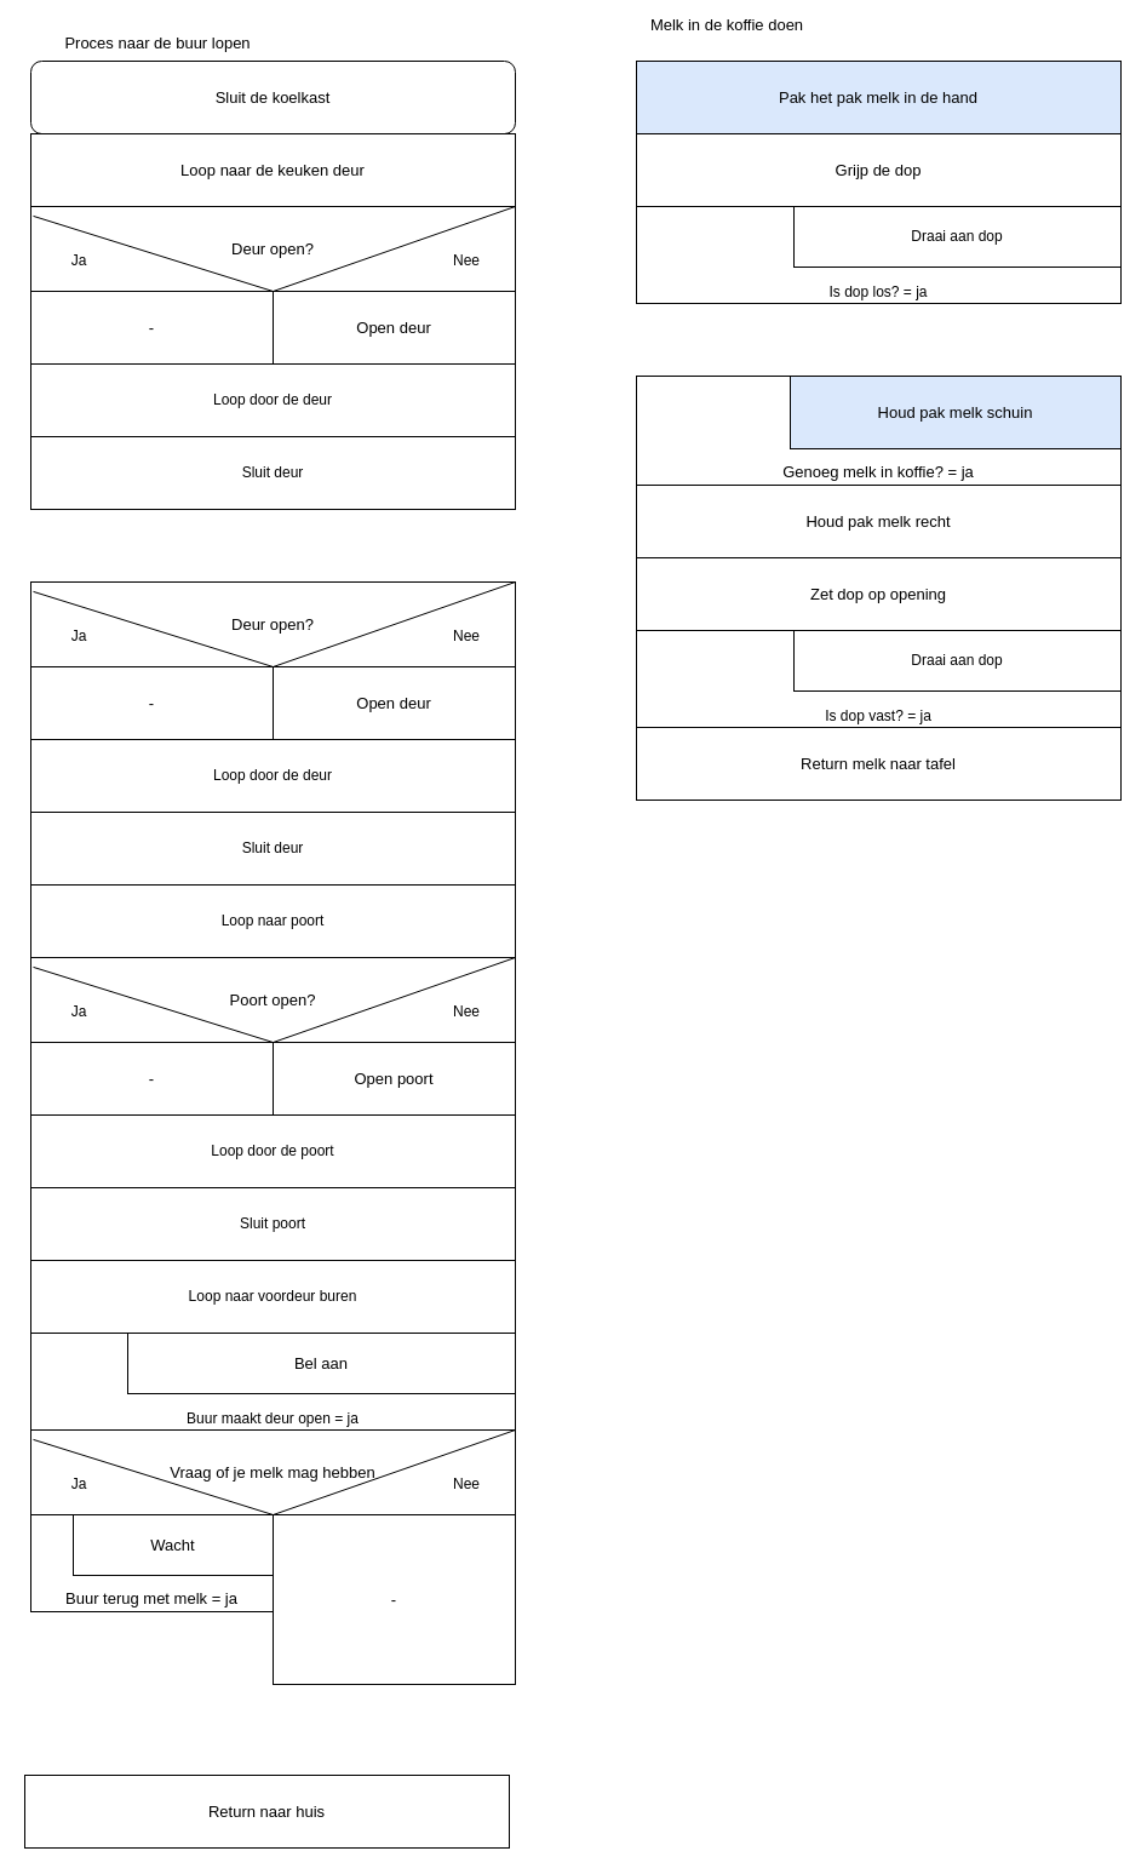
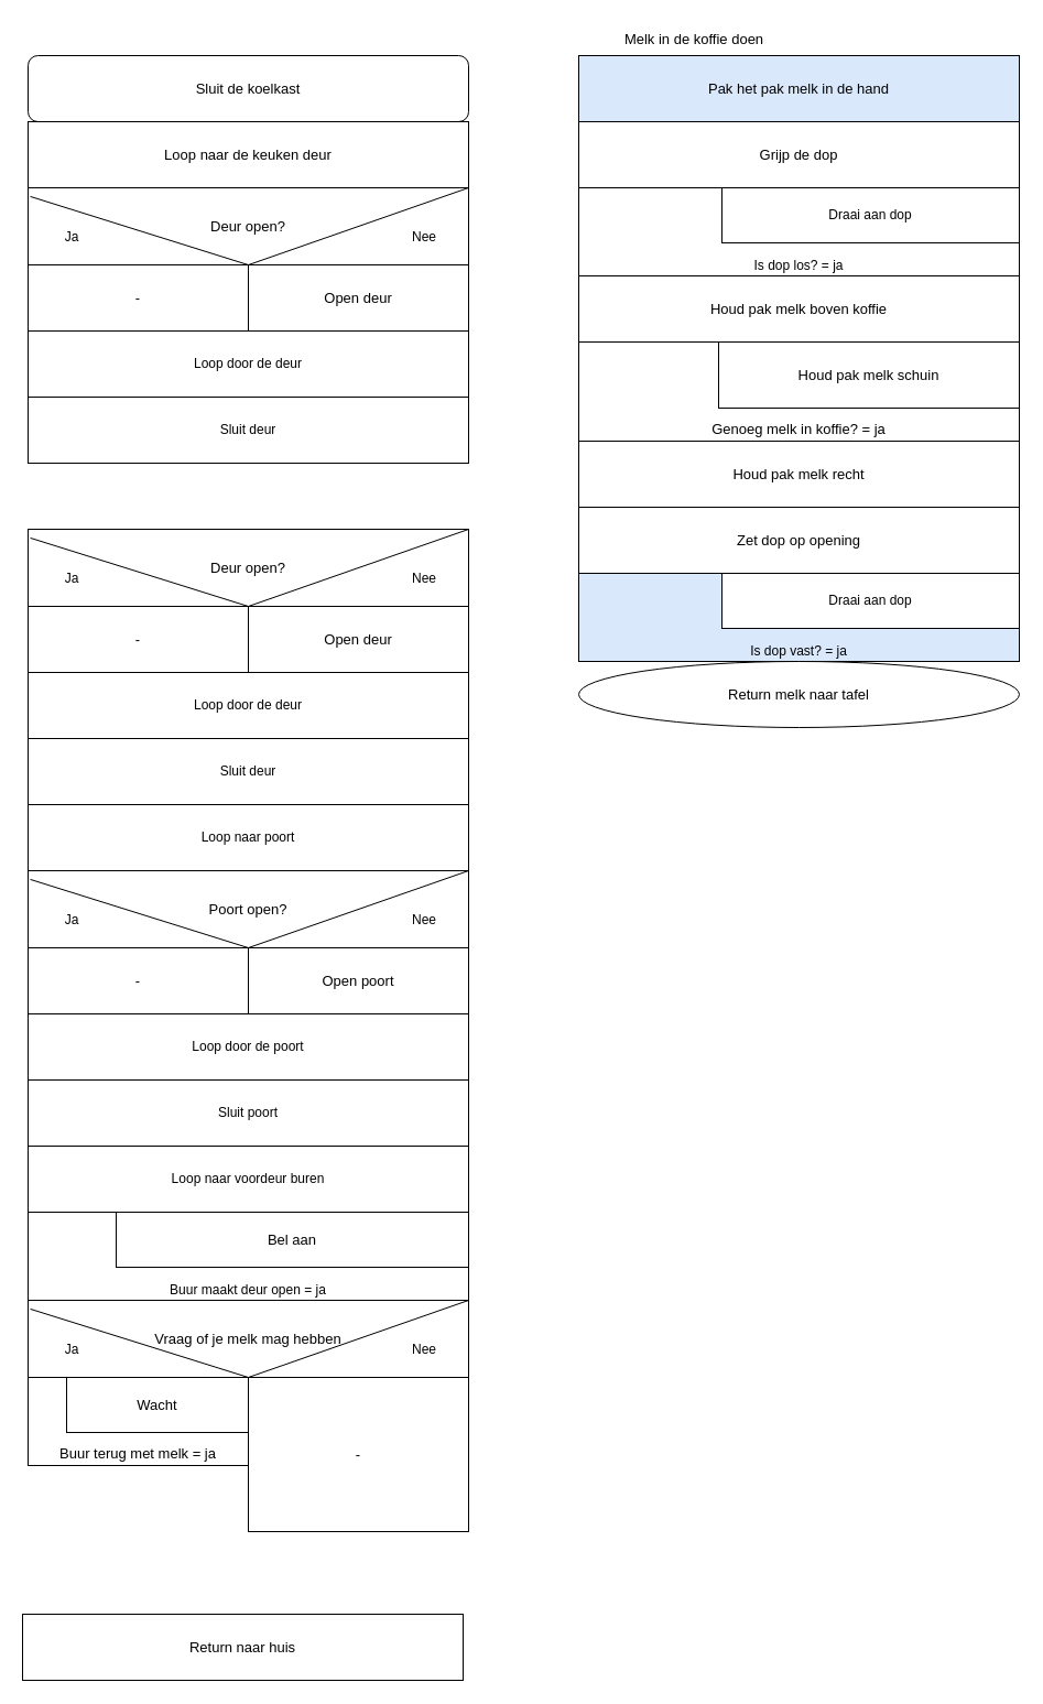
  <mxCell id="0" />
  <mxCell id="1" parent="0" />
  <mxCell id="2" value="&lt;span style=&quot;font-size: 13px&quot;&gt;Sluit de koelkast&lt;/span&gt;" style="whiteSpace=wrap;html=1;rounded=1;" parent="1" vertex="1"><mxGeometry x="25" y="50" width="400" height="60" as="geometry" /></mxCell>
  <mxCell id="3" value="&lt;font style=&quot;font-size: 13px&quot;&gt;Loop naar de keuken deur&lt;/font&gt;" style="rounded=0;whiteSpace=wrap;html=1;" parent="1" vertex="1"><mxGeometry x="25" y="110" width="400" height="60" as="geometry" /></mxCell>
  <mxCell id="4" value="&lt;font style=&quot;font-size: 13px&quot;&gt;Deur open?&lt;/font&gt;" style="rounded=0;whiteSpace=wrap;html=1;" parent="1" vertex="1"><mxGeometry x="25" y="170" width="400" height="70" as="geometry" /></mxCell>
  <mxCell id="5" value="&lt;font style=&quot;font-size: 13px&quot;&gt;-&lt;/font&gt;" style="rounded=0;whiteSpace=wrap;html=1;" parent="1" vertex="1"><mxGeometry x="25" y="240" width="200" height="60" as="geometry" /></mxCell>
  <mxCell id="6" value="Sluit deur" style="rounded=0;whiteSpace=wrap;html=1;" parent="1" vertex="1"><mxGeometry x="25" y="360" width="400" height="60" as="geometry" /></mxCell>
- <mxCell id="7" value="Proces naar de buur lopen" style="text;html=1;strokeColor=none;fillColor=none;align=center;verticalAlign=middle;whiteSpace=wrap;rounded=0;fontSize=13;" parent="1" vertex="1"><mxGeometry x="25" y="20" width="210" height="30" as="geometry" /></mxCell>
  <mxCell id="8" value="Loop door de deur" style="rounded=0;whiteSpace=wrap;html=1;" parent="1" vertex="1"><mxGeometry x="25" y="300" width="400" height="60" as="geometry" /></mxCell>
  <mxCell id="9" value="" style="endArrow=none;html=1;exitX=0.5;exitY=1;exitDx=0;exitDy=0;entryX=1;entryY=0;entryDx=0;entryDy=0;" parent="1" source="4" target="4" edge="1"><mxGeometry width="50" height="50" relative="1" as="geometry"><mxPoint x="205" y="350" as="sourcePoint" /><mxPoint x="255" y="300" as="targetPoint" /></mxGeometry></mxCell>
  <mxCell id="10" value="" style="endArrow=none;html=1;exitX=0.005;exitY=0.113;exitDx=0;exitDy=0;exitPerimeter=0;entryX=0.5;entryY=1;entryDx=0;entryDy=0;" parent="1" source="4" target="4" edge="1"><mxGeometry width="50" height="50" relative="1" as="geometry"><mxPoint x="205" y="350" as="sourcePoint" /><mxPoint x="255" y="300" as="targetPoint" /></mxGeometry></mxCell>
  <mxCell id="11" value="Ja" style="text;html=1;strokeColor=none;fillColor=none;align=center;verticalAlign=middle;whiteSpace=wrap;rounded=0;" parent="1" vertex="1"><mxGeometry x="35" y="200" width="60" height="30" as="geometry" /></mxCell>
  <mxCell id="12" value="Nee" style="text;html=1;strokeColor=none;fillColor=none;align=center;verticalAlign=middle;whiteSpace=wrap;rounded=0;" parent="1" vertex="1"><mxGeometry x="355" y="200" width="60" height="30" as="geometry" /></mxCell>
  <mxCell id="13" value="&lt;font style=&quot;font-size: 13px&quot;&gt;Open deur&lt;/font&gt;" style="rounded=0;whiteSpace=wrap;html=1;" parent="1" vertex="1"><mxGeometry x="225" y="240" width="200" height="60" as="geometry" /></mxCell>
  <mxCell id="14" value="&lt;font style=&quot;font-size: 13px&quot;&gt;Deur open?&lt;/font&gt;" style="rounded=0;whiteSpace=wrap;html=1;" parent="1" vertex="1"><mxGeometry x="25" y="480" width="400" height="70" as="geometry" /></mxCell>
  <mxCell id="15" value="&lt;font style=&quot;font-size: 13px&quot;&gt;-&lt;/font&gt;" style="rounded=0;whiteSpace=wrap;html=1;" parent="1" vertex="1"><mxGeometry x="25" y="550" width="200" height="60" as="geometry" /></mxCell>
  <mxCell id="16" value="Sluit deur" style="rounded=0;whiteSpace=wrap;html=1;" parent="1" vertex="1"><mxGeometry x="25" y="670" width="400" height="60" as="geometry" /></mxCell>
  <mxCell id="17" value="Loop door de deur" style="rounded=0;whiteSpace=wrap;html=1;" parent="1" vertex="1"><mxGeometry x="25" y="610" width="400" height="60" as="geometry" /></mxCell>
  <mxCell id="18" value="" style="endArrow=none;html=1;exitX=0.5;exitY=1;exitDx=0;exitDy=0;entryX=1;entryY=0;entryDx=0;entryDy=0;" parent="1" source="14" target="14" edge="1"><mxGeometry width="50" height="50" relative="1" as="geometry"><mxPoint x="205" y="660" as="sourcePoint" /><mxPoint x="255" y="610" as="targetPoint" /></mxGeometry></mxCell>
  <mxCell id="19" value="" style="endArrow=none;html=1;exitX=0.005;exitY=0.113;exitDx=0;exitDy=0;exitPerimeter=0;entryX=0.5;entryY=1;entryDx=0;entryDy=0;" parent="1" source="14" target="14" edge="1"><mxGeometry width="50" height="50" relative="1" as="geometry"><mxPoint x="205" y="660" as="sourcePoint" /><mxPoint x="255" y="610" as="targetPoint" /></mxGeometry></mxCell>
  <mxCell id="20" value="Ja" style="text;html=1;strokeColor=none;fillColor=none;align=center;verticalAlign=middle;whiteSpace=wrap;rounded=0;" parent="1" vertex="1"><mxGeometry x="35" y="510" width="60" height="30" as="geometry" /></mxCell>
  <mxCell id="21" value="Nee" style="text;html=1;strokeColor=none;fillColor=none;align=center;verticalAlign=middle;whiteSpace=wrap;rounded=0;" parent="1" vertex="1"><mxGeometry x="355" y="510" width="60" height="30" as="geometry" /></mxCell>
  <mxCell id="22" value="&lt;font style=&quot;font-size: 13px&quot;&gt;Open deur&lt;/font&gt;" style="rounded=0;whiteSpace=wrap;html=1;" parent="1" vertex="1"><mxGeometry x="225" y="550" width="200" height="60" as="geometry" /></mxCell>
  <mxCell id="23" value="Loop naar poort" style="rounded=0;whiteSpace=wrap;html=1;" parent="1" vertex="1"><mxGeometry x="25" y="730" width="400" height="60" as="geometry" /></mxCell>
  <mxCell id="24" value="&lt;font style=&quot;font-size: 13px&quot;&gt;Poort open?&lt;/font&gt;" style="rounded=0;whiteSpace=wrap;html=1;" parent="1" vertex="1"><mxGeometry x="25" y="790" width="400" height="70" as="geometry" /></mxCell>
  <mxCell id="25" value="&lt;font style=&quot;font-size: 13px&quot;&gt;-&lt;/font&gt;" style="rounded=0;whiteSpace=wrap;html=1;" parent="1" vertex="1"><mxGeometry x="25" y="860" width="200" height="60" as="geometry" /></mxCell>
  <mxCell id="26" value="Sluit poort" style="rounded=0;whiteSpace=wrap;html=1;" parent="1" vertex="1"><mxGeometry x="25" y="980" width="400" height="60" as="geometry" /></mxCell>
  <mxCell id="27" value="Loop door de poort" style="rounded=0;whiteSpace=wrap;html=1;" parent="1" vertex="1"><mxGeometry x="25" y="920" width="400" height="60" as="geometry" /></mxCell>
  <mxCell id="28" value="" style="endArrow=none;html=1;exitX=0.5;exitY=1;exitDx=0;exitDy=0;entryX=1;entryY=0;entryDx=0;entryDy=0;" parent="1" source="24" target="24" edge="1"><mxGeometry width="50" height="50" relative="1" as="geometry"><mxPoint x="205" y="970" as="sourcePoint" /><mxPoint x="255" y="920" as="targetPoint" /></mxGeometry></mxCell>
  <mxCell id="29" value="" style="endArrow=none;html=1;exitX=0.005;exitY=0.113;exitDx=0;exitDy=0;exitPerimeter=0;entryX=0.5;entryY=1;entryDx=0;entryDy=0;" parent="1" source="24" target="24" edge="1"><mxGeometry width="50" height="50" relative="1" as="geometry"><mxPoint x="205" y="970" as="sourcePoint" /><mxPoint x="255" y="920" as="targetPoint" /></mxGeometry></mxCell>
  <mxCell id="30" value="Ja" style="text;html=1;strokeColor=none;fillColor=none;align=center;verticalAlign=middle;whiteSpace=wrap;rounded=0;" parent="1" vertex="1"><mxGeometry x="35" y="820" width="60" height="30" as="geometry" /></mxCell>
  <mxCell id="31" value="Nee" style="text;html=1;strokeColor=none;fillColor=none;align=center;verticalAlign=middle;whiteSpace=wrap;rounded=0;" parent="1" vertex="1"><mxGeometry x="355" y="820" width="60" height="30" as="geometry" /></mxCell>
  <mxCell id="32" value="&lt;font style=&quot;font-size: 13px&quot;&gt;Open poort&lt;/font&gt;" style="rounded=0;whiteSpace=wrap;html=1;" parent="1" vertex="1"><mxGeometry x="225" y="860" width="200" height="60" as="geometry" /></mxCell>
  <mxCell id="33" value="Loop naar voordeur buren" style="rounded=0;whiteSpace=wrap;html=1;" parent="1" vertex="1"><mxGeometry x="25" y="1040" width="400" height="60" as="geometry" /></mxCell>
  <mxCell id="34" value="Buur maakt deur open = ja" style="rounded=0;whiteSpace=wrap;html=1;verticalAlign=bottom;" vertex="1" parent="1"><mxGeometry x="25" y="1100" width="400" height="80" as="geometry" /></mxCell>
  <mxCell id="35" value="&lt;font style=&quot;font-size: 13px&quot;&gt;Bel aan&lt;/font&gt;" style="rounded=0;whiteSpace=wrap;html=1;" vertex="1" parent="1"><mxGeometry x="105" y="1100" width="320" height="50" as="geometry" /></mxCell>
  <mxCell id="36" value="&lt;font style=&quot;font-size: 13px&quot;&gt;Vraag of je melk mag hebben&lt;/font&gt;" style="rounded=0;whiteSpace=wrap;html=1;" vertex="1" parent="1"><mxGeometry x="25" y="1180" width="400" height="70" as="geometry" /></mxCell>
  <mxCell id="37" value="&lt;font style=&quot;font-size: 13px&quot;&gt;Buur terug met melk = ja&lt;/font&gt;" style="rounded=0;whiteSpace=wrap;html=1;verticalAlign=bottom;" vertex="1" parent="1"><mxGeometry x="25" y="1250" width="200" height="80" as="geometry" /></mxCell>
  <mxCell id="38" value="" style="endArrow=none;html=1;exitX=0.5;exitY=1;exitDx=0;exitDy=0;entryX=1;entryY=0;entryDx=0;entryDy=0;" edge="1" source="36" target="36" parent="1"><mxGeometry width="50" height="50" relative="1" as="geometry"><mxPoint x="205" y="1360" as="sourcePoint" /><mxPoint x="255" y="1310" as="targetPoint" /></mxGeometry></mxCell>
  <mxCell id="39" value="" style="endArrow=none;html=1;exitX=0.005;exitY=0.113;exitDx=0;exitDy=0;exitPerimeter=0;entryX=0.5;entryY=1;entryDx=0;entryDy=0;" edge="1" source="36" target="36" parent="1"><mxGeometry width="50" height="50" relative="1" as="geometry"><mxPoint x="205" y="1360" as="sourcePoint" /><mxPoint x="255" y="1310" as="targetPoint" /></mxGeometry></mxCell>
  <mxCell id="40" value="Ja" style="text;html=1;strokeColor=none;fillColor=none;align=center;verticalAlign=middle;whiteSpace=wrap;rounded=0;" vertex="1" parent="1"><mxGeometry x="35" y="1210" width="60" height="30" as="geometry" /></mxCell>
  <mxCell id="41" value="Nee" style="text;html=1;strokeColor=none;fillColor=none;align=center;verticalAlign=middle;whiteSpace=wrap;rounded=0;" vertex="1" parent="1"><mxGeometry x="355" y="1210" width="60" height="30" as="geometry" /></mxCell>
  <mxCell id="42" value="&lt;font style=&quot;font-size: 13px&quot;&gt;-&lt;/font&gt;" style="rounded=0;whiteSpace=wrap;html=1;" vertex="1" parent="1"><mxGeometry x="225" y="1250" width="200" height="140" as="geometry" /></mxCell>
  <mxCell id="43" value="&lt;font style=&quot;font-size: 13px&quot;&gt;Return naar huis&lt;/font&gt;" style="rounded=0;whiteSpace=wrap;html=1;" vertex="1" parent="1"><mxGeometry x="20" y="1465" width="400" height="60" as="geometry" /></mxCell>
  <mxCell id="44" value="&lt;span style=&quot;font-size: 13px&quot;&gt;Pak het pak melk in de hand&lt;/span&gt;" style="rounded=0;whiteSpace=wrap;html=1;fillColor=#dae8fc;" vertex="1" parent="1"><mxGeometry x="525" y="50" width="400" height="60" as="geometry" /></mxCell>
- <mxCell id="45" value="Melk in de koffie doen" style="text;html=1;strokeColor=none;fillColor=none;align=center;verticalAlign=middle;whiteSpace=wrap;rounded=0;fontSize=13;" vertex="1" parent="1"><mxGeometry x="495" y="5" width="210" height="30" as="geometry" /></mxCell>
+ <mxCell id="45" value="Melk in de koffie doen" style="text;html=1;strokeColor=none;fillColor=none;align=center;verticalAlign=middle;whiteSpace=wrap;rounded=0;fontSize=13;" vertex="1" parent="1"><mxGeometry x="525" y="20" width="210" height="30" as="geometry" /></mxCell>
  <mxCell id="46" value="&lt;span style=&quot;font-size: 13px&quot;&gt;Grijp de dop&lt;/span&gt;" style="rounded=0;whiteSpace=wrap;html=1;" vertex="1" parent="1"><mxGeometry x="525" y="110" width="400" height="60" as="geometry" /></mxCell>
  <mxCell id="47" value="Is dop los? = ja" style="rounded=0;whiteSpace=wrap;html=1;verticalAlign=bottom;" vertex="1" parent="1"><mxGeometry x="525" y="170" width="400" height="80" as="geometry" /></mxCell>
  <mxCell id="48" value="Draai aan dop" style="rounded=0;whiteSpace=wrap;html=1;" vertex="1" parent="1"><mxGeometry x="655" y="170" width="270" height="50" as="geometry" /></mxCell>
+ <mxCell id="49" value="&lt;span style=&quot;font-size: 13px&quot;&gt;Houd pak melk boven koffie&lt;/span&gt;" style="rounded=0;whiteSpace=wrap;html=1;" vertex="1" parent="1"><mxGeometry x="525" y="250" width="400" height="60" as="geometry" /></mxCell>
  <mxCell id="50" value="&lt;span style=&quot;font-size: 13px&quot;&gt;Genoeg melk in koffie? = ja&lt;/span&gt;" style="rounded=0;whiteSpace=wrap;html=1;verticalAlign=bottom;" vertex="1" parent="1"><mxGeometry x="525" y="310" width="400" height="90" as="geometry" /></mxCell>
- <mxCell id="51" value="&lt;span style=&quot;font-size: 13px&quot;&gt;Houd pak melk schuin&lt;/span&gt;" style="rounded=0;whiteSpace=wrap;html=1;fillColor=#dae8fc;" vertex="1" parent="1"><mxGeometry x="652" y="310" width="273" height="60" as="geometry" /></mxCell>
+ <mxCell id="51" value="&lt;span style=&quot;font-size: 13px&quot;&gt;Houd pak melk schuin&lt;/span&gt;" style="rounded=0;whiteSpace=wrap;html=1;" vertex="1" parent="1"><mxGeometry x="652" y="310" width="273" height="60" as="geometry" /></mxCell>
  <mxCell id="52" value="&lt;span style=&quot;font-size: 13px&quot;&gt;Wacht&lt;/span&gt;" style="rounded=0;whiteSpace=wrap;html=1;verticalAlign=middle;" vertex="1" parent="1"><mxGeometry x="60" y="1250" width="165" height="50" as="geometry" /></mxCell>
  <mxCell id="53" value="&lt;span style=&quot;font-size: 13px&quot;&gt;Houd pak melk recht&lt;/span&gt;" style="rounded=0;whiteSpace=wrap;html=1;" vertex="1" parent="1"><mxGeometry x="525" y="400" width="400" height="60" as="geometry" /></mxCell>
  <mxCell id="54" value="&lt;span style=&quot;font-size: 13px&quot;&gt;Zet dop op opening&lt;/span&gt;" style="rounded=0;whiteSpace=wrap;html=1;" vertex="1" parent="1"><mxGeometry x="525" y="460" width="400" height="60" as="geometry" /></mxCell>
- <mxCell id="55" value="Is dop vast? = ja" style="rounded=0;whiteSpace=wrap;html=1;verticalAlign=bottom;" vertex="1" parent="1"><mxGeometry x="525" y="520" width="400" height="80" as="geometry" /></mxCell>
+ <mxCell id="55" value="Is dop vast? = ja" style="rounded=0;whiteSpace=wrap;html=1;verticalAlign=bottom;fillColor=#dae8fc;" vertex="1" parent="1"><mxGeometry x="525" y="520" width="400" height="80" as="geometry" /></mxCell>
  <mxCell id="56" value="Draai aan dop" style="rounded=0;whiteSpace=wrap;html=1;" vertex="1" parent="1"><mxGeometry x="655" y="520" width="270" height="50" as="geometry" /></mxCell>
- <mxCell id="57" value="&lt;span style=&quot;font-size: 13px&quot;&gt;Return melk naar tafel&lt;/span&gt;" style="rounded=0;whiteSpace=wrap;html=1;" vertex="1" parent="1"><mxGeometry x="525" y="600" width="400" height="60" as="geometry" /></mxCell>
+ <mxCell id="57" value="&lt;span style=&quot;font-size: 13px&quot;&gt;Return melk naar tafel&lt;/span&gt;" style="ellipse;whiteSpace=wrap;html=1;" vertex="1" parent="1"><mxGeometry x="525" y="600" width="400" height="60" as="geometry" /></mxCell>
